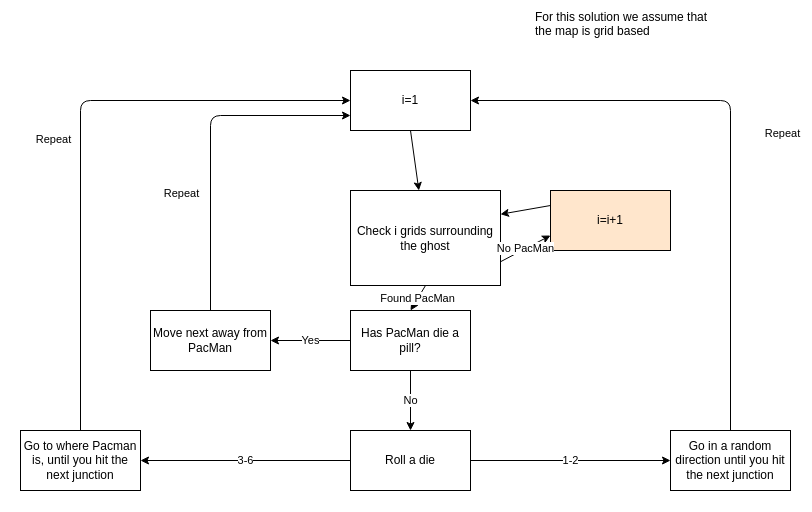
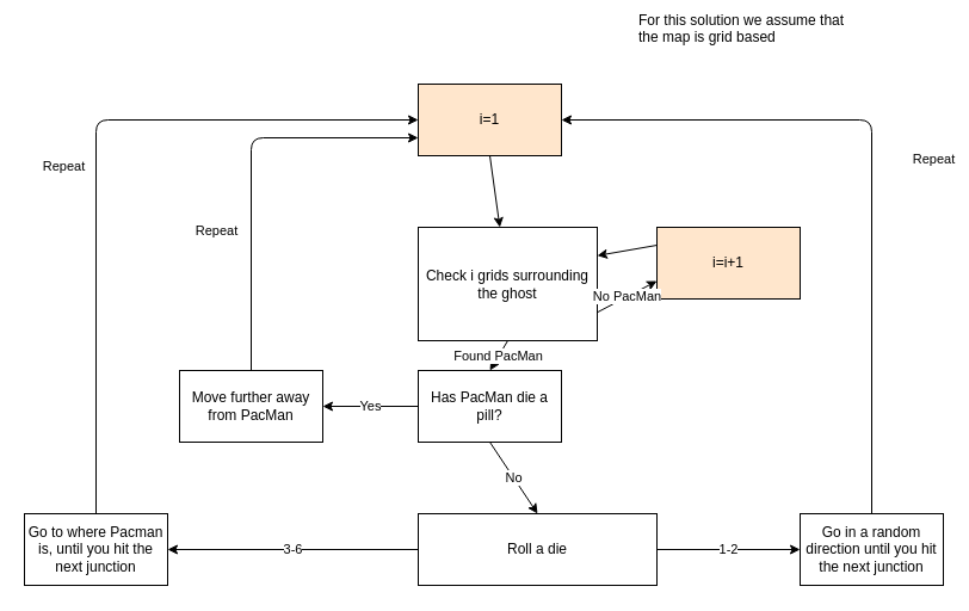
  <mxCell id="0" />
  <mxCell id="1" parent="0" />
  <mxCell id="2" value="For this solution we assume that the map is grid based" style="text;html=1;strokeColor=none;fillColor=none;spacing=5;spacingTop=-20;whiteSpace=wrap;overflow=hidden;rounded=0;" parent="1" vertex="1"><mxGeometry x="530" y="20" width="190" height="30" as="geometry" /></mxCell>
- <mxCell id="3" value="i=1" style="rounded=0;whiteSpace=wrap;html=1;" parent="1" vertex="1"><mxGeometry x="350" y="70" width="120" height="60" as="geometry" /></mxCell>
+ <mxCell id="3" value="i=1" style="rounded=0;whiteSpace=wrap;html=1;fillColor=#ffe6cc;" parent="1" vertex="1"><mxGeometry x="350" y="70" width="120" height="60" as="geometry" /></mxCell>
  <mxCell id="4" value="" style="endArrow=classic;html=1;exitX=0.5;exitY=1;exitDx=0;exitDy=0;" parent="1" source="3" target="5" edge="1"><mxGeometry width="50" height="50" relative="1" as="geometry"><mxPoint x="380" y="410" as="sourcePoint" /><mxPoint x="430" y="360" as="targetPoint" /></mxGeometry></mxCell>
  <mxCell id="5" value="Check i grids surrounding the ghost" style="rounded=0;whiteSpace=wrap;html=1;" parent="1" vertex="1"><mxGeometry x="350" y="190" width="150" height="95" as="geometry" /></mxCell>
  <mxCell id="6" value="Found PacMan" style="endArrow=classic;html=1;exitX=0.5;exitY=1;exitDx=0;exitDy=0;entryX=0.5;entryY=0;entryDx=0;entryDy=0;" parent="1" source="5" edge="1" target="18"><mxGeometry width="50" height="50" relative="1" as="geometry"><mxPoint x="380" y="410" as="sourcePoint" /><mxPoint x="470" y="370" as="targetPoint" /><Array as="points" /></mxGeometry></mxCell>
  <mxCell id="7" value="i=i+1" style="rounded=0;whiteSpace=wrap;html=1;fillColor=#ffe6cc;" parent="1" vertex="1"><mxGeometry x="550" y="190" width="120" height="60" as="geometry" /></mxCell>
  <mxCell id="8" value="No PacMan" style="endArrow=classic;html=1;exitX=1;exitY=0.75;exitDx=0;exitDy=0;entryX=0;entryY=0.75;entryDx=0;entryDy=0;" parent="1" source="5" target="7" edge="1"><mxGeometry width="50" height="50" relative="1" as="geometry"><mxPoint x="380" y="410" as="sourcePoint" /><mxPoint x="430" y="360" as="targetPoint" /></mxGeometry></mxCell>
  <mxCell id="9" value="" style="endArrow=classic;html=1;entryX=1;entryY=0.25;entryDx=0;entryDy=0;exitX=0;exitY=0.25;exitDx=0;exitDy=0;" parent="1" source="7" target="5" edge="1"><mxGeometry width="50" height="50" relative="1" as="geometry"><mxPoint x="380" y="410" as="sourcePoint" /><mxPoint x="430" y="360" as="targetPoint" /></mxGeometry></mxCell>
  <mxCell id="10" value="Repeat" style="endArrow=classic;html=1;entryX=0;entryY=0.5;entryDx=0;entryDy=0;exitX=0.5;exitY=0;exitDx=0;exitDy=0;" parent="1" target="3" edge="1" source="12"><mxGeometry x="0.021" y="20" relative="1" as="geometry"><mxPoint x="230" y="310" as="sourcePoint" /><mxPoint x="250" y="199.5" as="targetPoint" /><Array as="points"><mxPoint x="80" y="100" /></Array><mxPoint x="-7" y="15" as="offset" /></mxGeometry></mxCell>
- <mxCell id="11" value="Roll a die" style="rounded=0;whiteSpace=wrap;html=1;" parent="1" vertex="1"><mxGeometry x="350" y="430" width="120" height="60" as="geometry" /></mxCell>
+ <mxCell id="11" value="Roll a die" style="rounded=0;whiteSpace=wrap;html=1;" parent="1" vertex="1"><mxGeometry x="350" y="430" width="200" height="60" as="geometry" /></mxCell>
  <mxCell id="12" value="Go to where Pacman is, until you hit the next junction" style="rounded=0;whiteSpace=wrap;html=1;" parent="1" vertex="1"><mxGeometry x="20" y="430" width="120" height="60" as="geometry" /></mxCell>
  <mxCell id="13" value="3-6" style="endArrow=classic;html=1;entryX=1;entryY=0.5;entryDx=0;entryDy=0;exitX=0;exitY=0.5;exitDx=0;exitDy=0;" parent="1" source="11" target="12" edge="1"><mxGeometry width="50" height="50" relative="1" as="geometry"><mxPoint x="380" y="410" as="sourcePoint" /><mxPoint x="430" y="360" as="targetPoint" /></mxGeometry></mxCell>
  <mxCell id="14" value="1-2" style="endArrow=classic;html=1;exitX=1;exitY=0.5;exitDx=0;exitDy=0;" parent="1" source="11" target="15" edge="1"><mxGeometry width="50" height="50" relative="1" as="geometry"><mxPoint x="585" y="330" as="sourcePoint" /><mxPoint x="630" y="340" as="targetPoint" /></mxGeometry></mxCell>
  <mxCell id="15" value="Go in a random direction until you hit the next junction" style="rounded=0;whiteSpace=wrap;html=1;" parent="1" vertex="1"><mxGeometry x="670" y="430" width="120" height="60" as="geometry" /></mxCell>
  <mxCell id="16" value="" style="endArrow=classic;html=1;exitX=0.5;exitY=0;exitDx=0;exitDy=0;entryX=1;entryY=0.5;entryDx=0;entryDy=0;" parent="1" source="15" target="3" edge="1"><mxGeometry relative="1" as="geometry"><mxPoint x="690" y="160" as="sourcePoint" /><mxPoint x="790" y="160" as="targetPoint" /><Array as="points"><mxPoint x="730" y="100" /></Array></mxGeometry></mxCell>
  <mxCell id="17" value="Repeat" style="edgeLabel;html=1;align=center;verticalAlign=middle;resizable=0;points=[];" parent="16" vertex="1" connectable="0"><mxGeometry x="0.003" y="1" relative="1" as="geometry"><mxPoint x="52" y="-2" as="offset" /></mxGeometry></mxCell>
  <mxCell id="18" value="Has PacMan die a pill?" style="rounded=0;whiteSpace=wrap;html=1;" vertex="1" parent="1"><mxGeometry x="350" y="310" width="120" height="60" as="geometry" /></mxCell>
  <mxCell id="19" value="No" style="endArrow=classic;html=1;exitX=0.5;exitY=1;exitDx=0;exitDy=0;entryX=0.5;entryY=0;entryDx=0;entryDy=0;" edge="1" parent="1" source="18" target="11"><mxGeometry width="50" height="50" relative="1" as="geometry"><mxPoint x="380" y="330" as="sourcePoint" /><mxPoint x="430" y="280" as="targetPoint" /></mxGeometry></mxCell>
- <mxCell id="20" value="Move next away from PacMan" style="rounded=0;whiteSpace=wrap;html=1;" vertex="1" parent="1"><mxGeometry x="150" y="310" width="120" height="60" as="geometry" /></mxCell>
+ <mxCell id="20" value="Move further away from PacMan" style="rounded=0;whiteSpace=wrap;html=1;" vertex="1" parent="1"><mxGeometry x="150" y="310" width="120" height="60" as="geometry" /></mxCell>
  <mxCell id="21" value="Yes" style="endArrow=classic;html=1;entryX=1;entryY=0.5;entryDx=0;entryDy=0;exitX=0;exitY=0.5;exitDx=0;exitDy=0;" edge="1" parent="1" source="18" target="20"><mxGeometry width="50" height="50" relative="1" as="geometry"><mxPoint x="380" y="330" as="sourcePoint" /><mxPoint x="430" y="280" as="targetPoint" /></mxGeometry></mxCell>
  <mxCell id="22" value="Repeat" style="endArrow=classic;html=1;exitX=0.5;exitY=0;exitDx=0;exitDy=0;entryX=0;entryY=0.75;entryDx=0;entryDy=0;" edge="1" parent="1" source="20" target="3"><mxGeometry x="-0.299" y="29" width="50" height="50" relative="1" as="geometry"><mxPoint x="380" y="330" as="sourcePoint" /><mxPoint x="430" y="280" as="targetPoint" /><Array as="points"><mxPoint x="210" y="115" /></Array><mxPoint as="offset" /></mxGeometry></mxCell>
